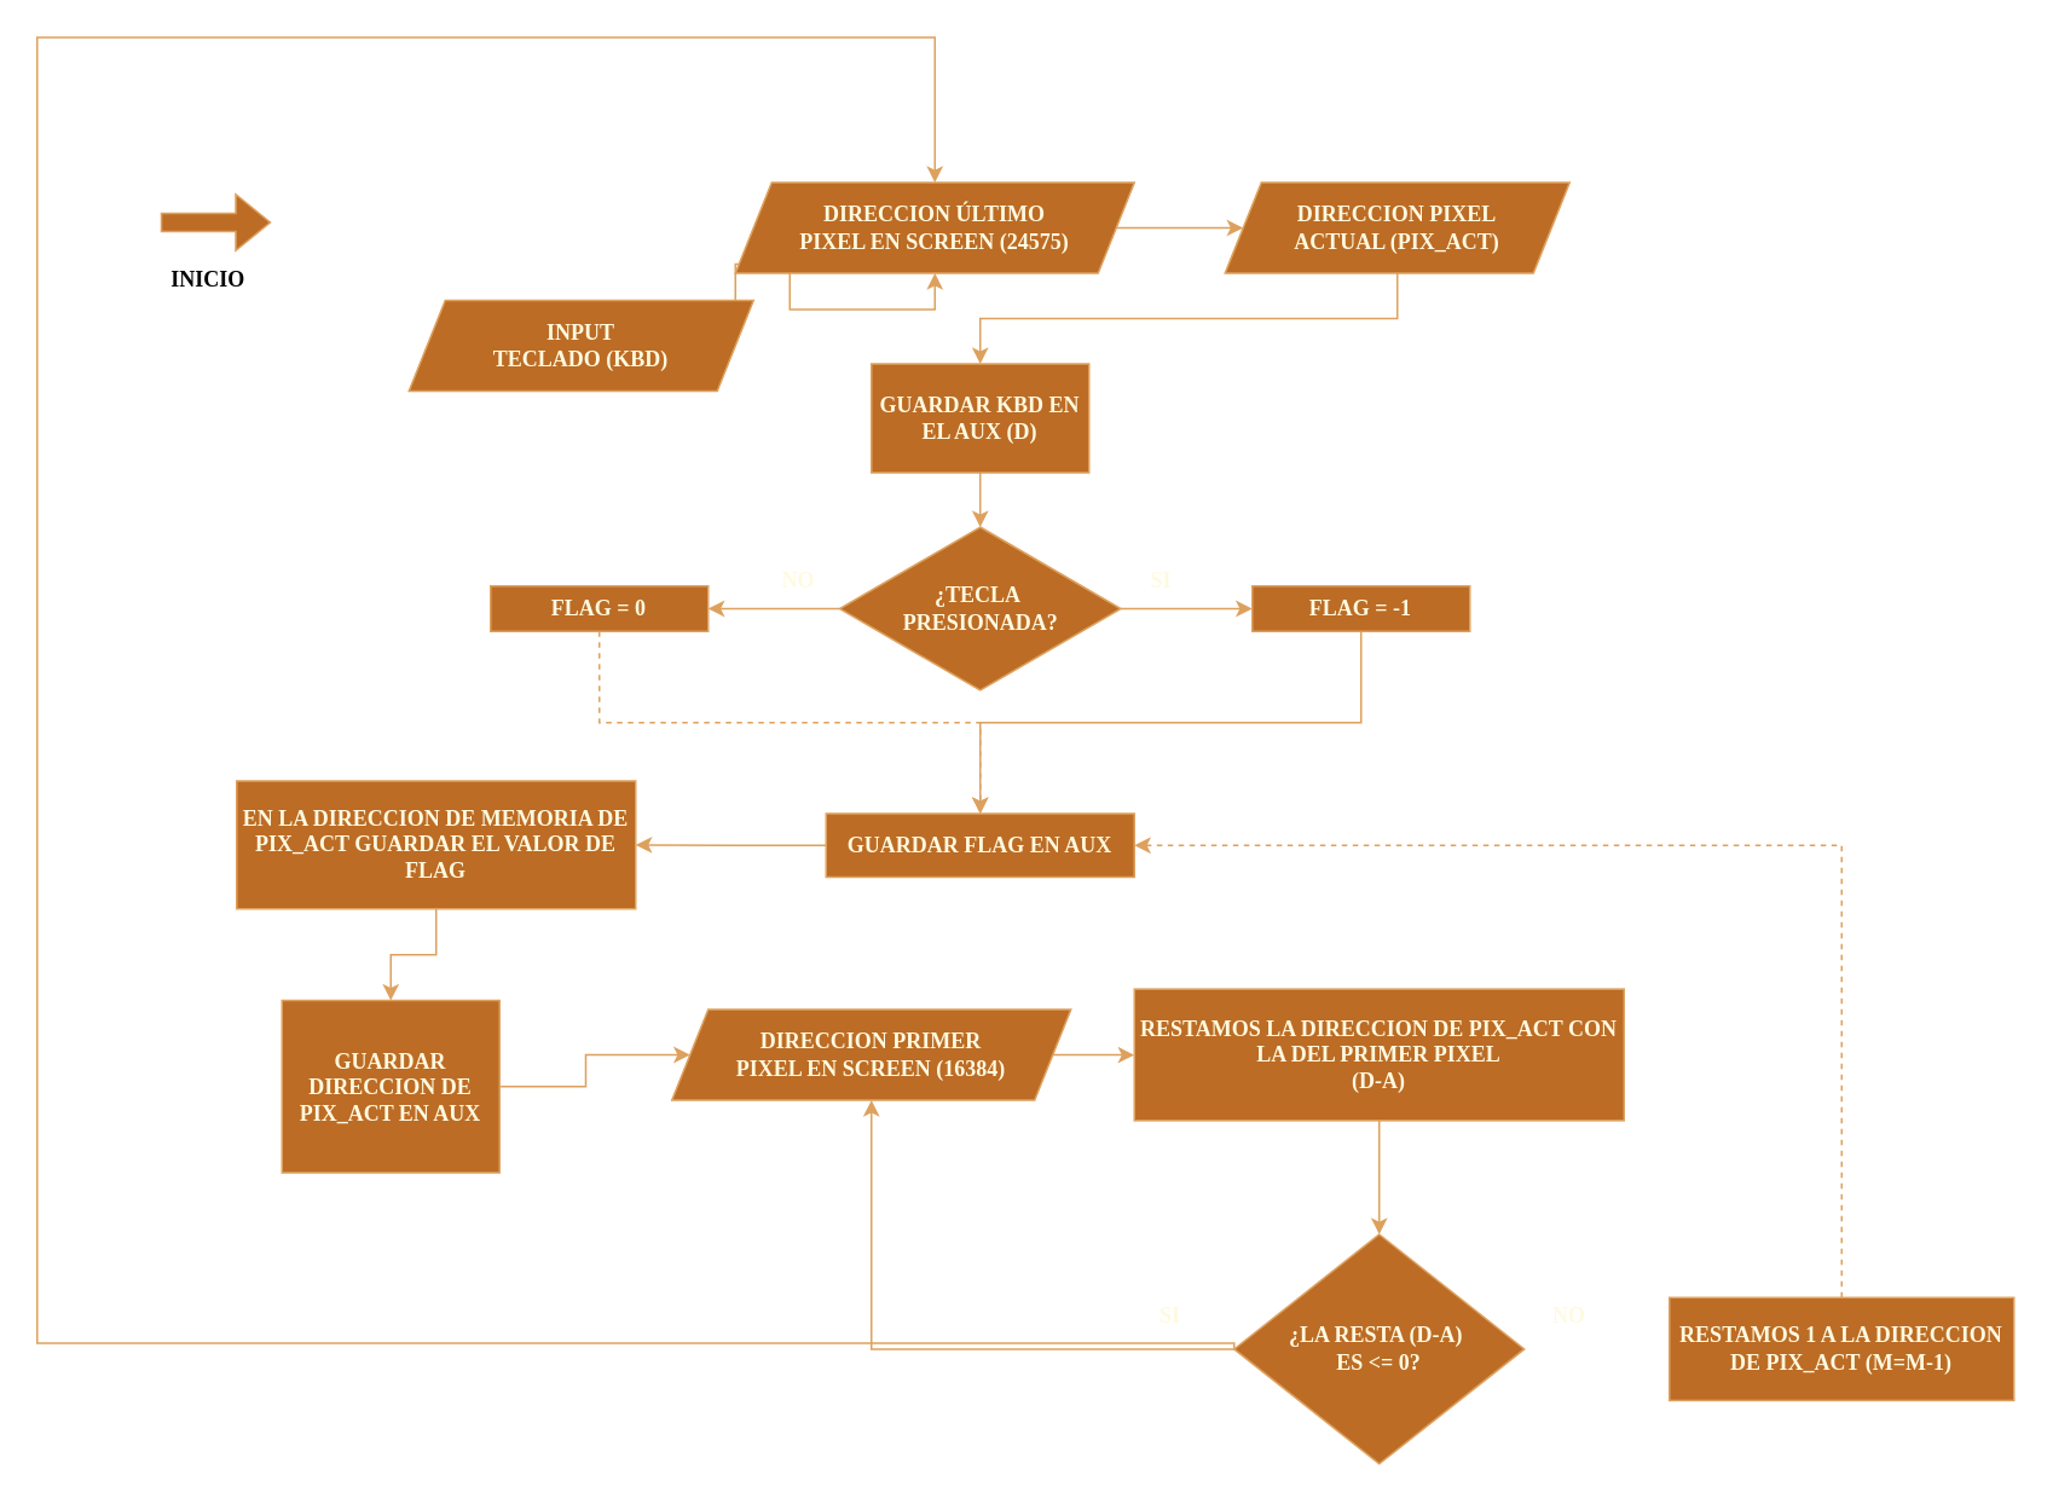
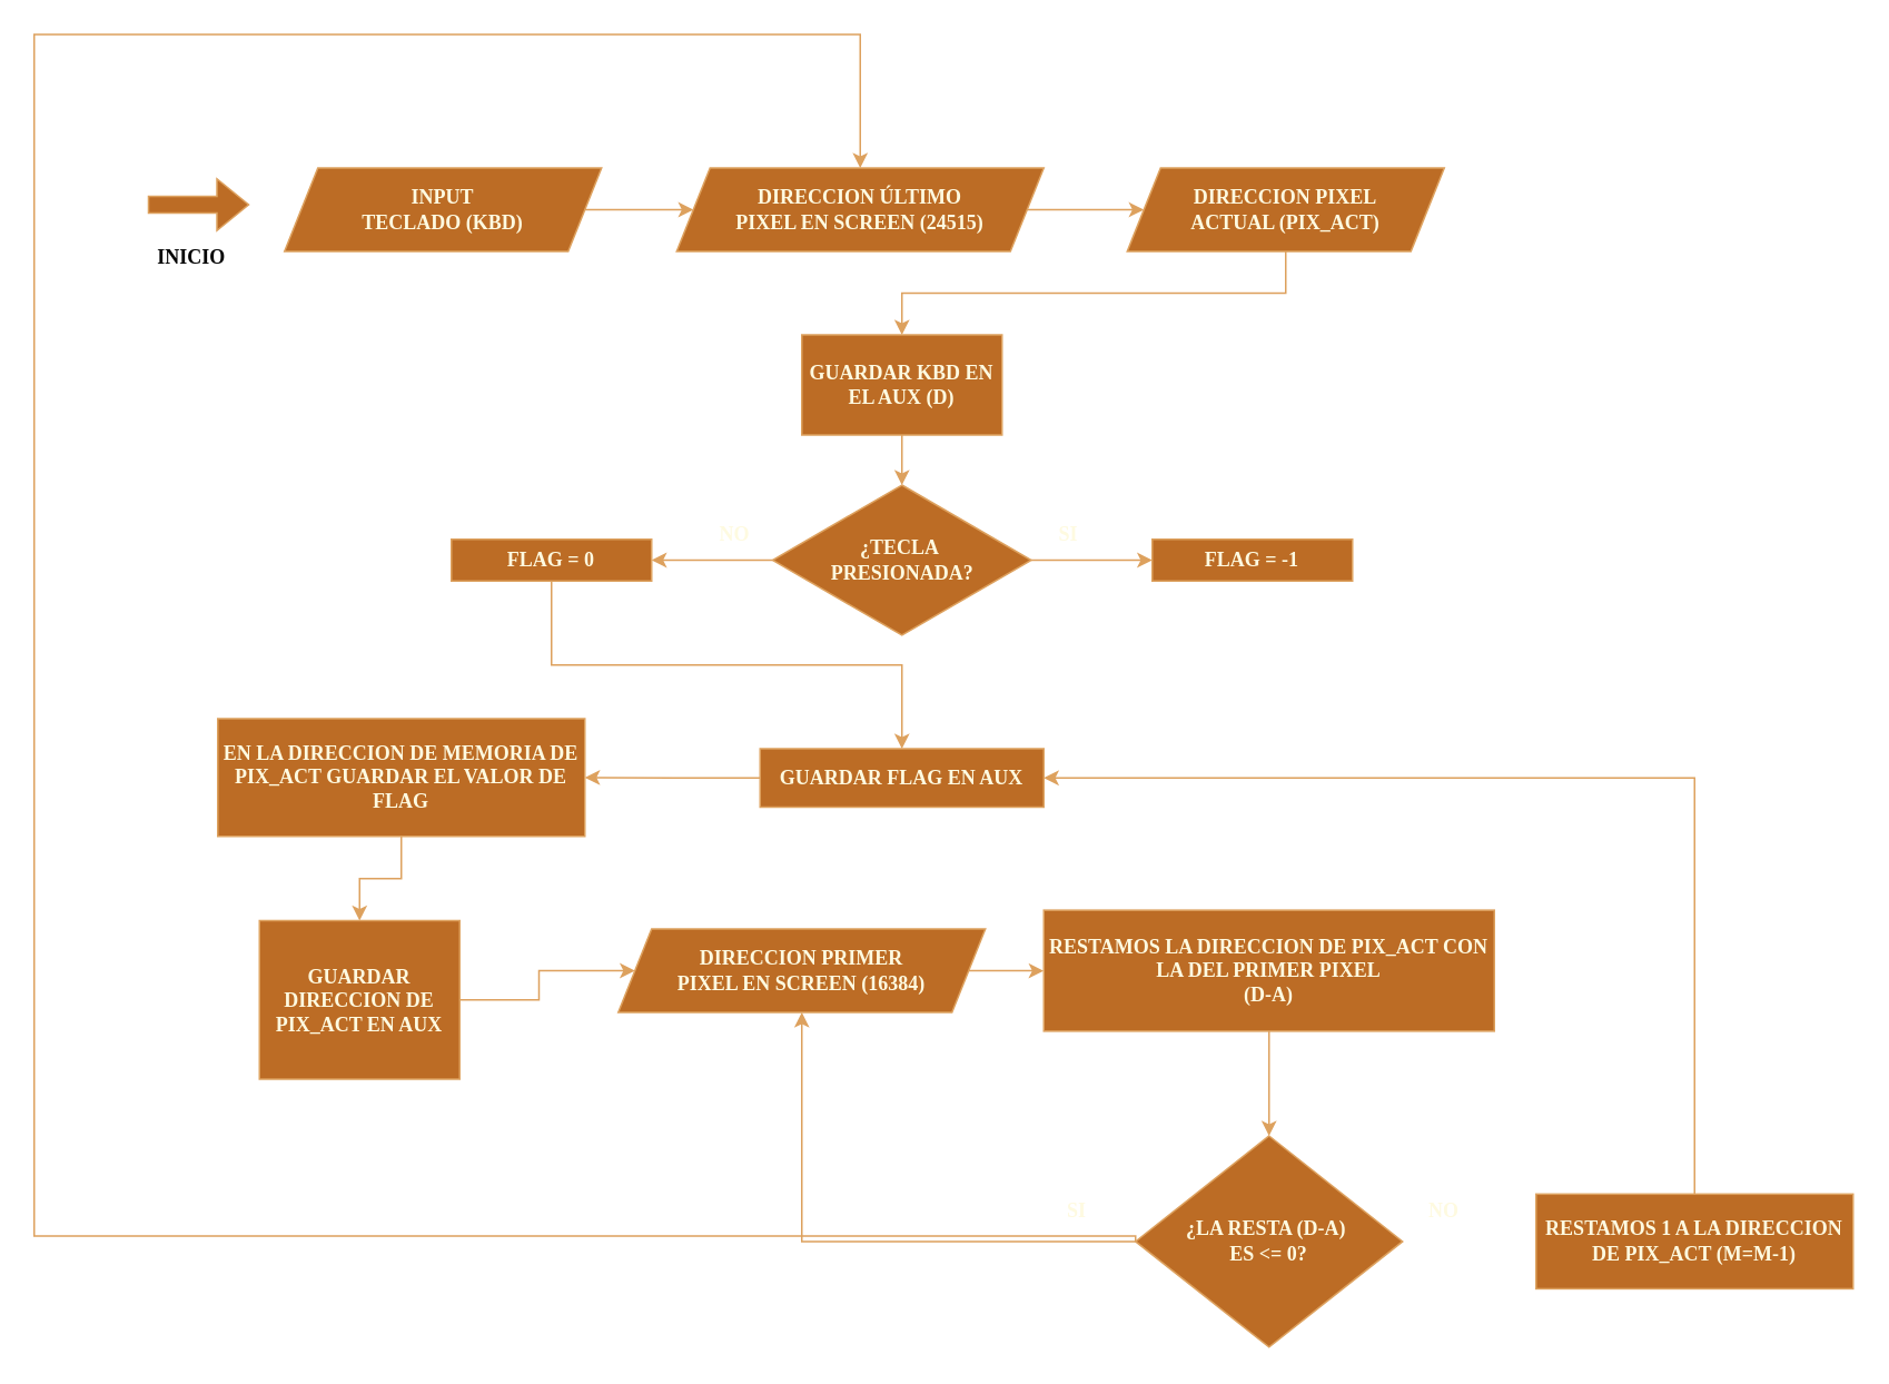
  <mxCell id="0" />
  <mxCell id="1" parent="0" />
  <mxCell id="2" style="edgeStyle=orthogonalEdgeStyle;rounded=0;orthogonalLoop=1;jettySize=auto;html=1;exitX=1;exitY=0.5;exitDx=0;exitDy=0;labelBackgroundColor=none;strokeColor=#DDA15E;fontColor=default;" edge="1" parent="1" source="3" target="5"><mxGeometry relative="1" as="geometry" /></mxCell>
- <mxCell id="3" value="INPUT&lt;div&gt;TECLADO (KBD)&lt;/div&gt;" style="shape=parallelogram;perimeter=parallelogramPerimeter;whiteSpace=wrap;html=1;fixedSize=1;fontStyle=1;fontFamily=Verdana;labelBackgroundColor=none;fillColor=#BC6C25;strokeColor=#DDA15E;fontColor=#FEFAE0;" vertex="1" parent="1"><mxGeometry x="225" y="165" width="190" height="50" as="geometry" /></mxCell>
+ <mxCell id="3" value="INPUT&lt;div&gt;TECLADO (KBD)&lt;/div&gt;" style="shape=parallelogram;perimeter=parallelogramPerimeter;whiteSpace=wrap;html=1;fixedSize=1;fontStyle=1;fontFamily=Verdana;labelBackgroundColor=none;fillColor=#BC6C25;strokeColor=#DDA15E;fontColor=#FEFAE0;" vertex="1" parent="1"><mxGeometry x="170" width="190" height="50" as="geometry" y="100" /></mxCell>
  <mxCell id="4" style="edgeStyle=orthogonalEdgeStyle;rounded=0;orthogonalLoop=1;jettySize=auto;html=1;exitX=1;exitY=0.5;exitDx=0;exitDy=0;entryX=0;entryY=0.5;entryDx=0;entryDy=0;labelBackgroundColor=none;strokeColor=#DDA15E;fontColor=default;" edge="1" parent="1" source="5" target="7"><mxGeometry relative="1" as="geometry" /></mxCell>
- <mxCell id="5" value="DIRECCION ÚLTIMO&lt;div&gt;PIXEL EN SCREEN (24575)&lt;/div&gt;" style="shape=parallelogram;perimeter=parallelogramPerimeter;whiteSpace=wrap;html=1;fixedSize=1;fontStyle=1;fontFamily=Verdana;labelBackgroundColor=none;fillColor=#BC6C25;strokeColor=#DDA15E;fontColor=#FEFAE0;" vertex="1" parent="1"><mxGeometry x="405" width="220" height="50" as="geometry" y="100" /></mxCell>
+ <mxCell id="5" value="DIRECCION ÚLTIMO&lt;div&gt;PIXEL EN SCREEN (24515)&lt;/div&gt;" style="shape=parallelogram;perimeter=parallelogramPerimeter;whiteSpace=wrap;html=1;fixedSize=1;fontStyle=1;fontFamily=Verdana;labelBackgroundColor=none;fillColor=#BC6C25;strokeColor=#DDA15E;fontColor=#FEFAE0;" vertex="1" parent="1"><mxGeometry x="405" width="220" height="50" as="geometry" y="100" /></mxCell>
  <mxCell id="6" value="" style="edgeStyle=orthogonalEdgeStyle;rounded=0;orthogonalLoop=1;jettySize=auto;html=1;exitX=0.5;exitY=1;exitDx=0;exitDy=0;labelBackgroundColor=none;strokeColor=#DDA15E;fontColor=default;" edge="1" parent="1" source="7" target="9"><mxGeometry relative="1" as="geometry" /></mxCell>
  <mxCell id="7" value="DIRECCION PIXEL&lt;div&gt;ACTUAL (PIX_ACT)&lt;/div&gt;" style="shape=parallelogram;perimeter=parallelogramPerimeter;whiteSpace=wrap;html=1;fixedSize=1;fontStyle=1;fontFamily=Verdana;labelBackgroundColor=none;fillColor=#BC6C25;strokeColor=#DDA15E;fontColor=#FEFAE0;" vertex="1" parent="1"><mxGeometry x="675" width="190" height="50" as="geometry" y="100" /></mxCell>
  <mxCell id="8" value="" style="edgeStyle=orthogonalEdgeStyle;rounded=0;orthogonalLoop=1;jettySize=auto;html=1;labelBackgroundColor=none;strokeColor=#DDA15E;fontColor=default;" edge="1" parent="1" source="9" target="12"><mxGeometry relative="1" as="geometry" /></mxCell>
  <mxCell id="9" value="GUARDAR KBD EN EL AUX (D)" style="whiteSpace=wrap;html=1;fontFamily=Verdana;fontStyle=1;labelBackgroundColor=none;fillColor=#BC6C25;strokeColor=#DDA15E;fontColor=#FEFAE0;" vertex="1" parent="1"><mxGeometry x="480" y="200" width="120" height="60" as="geometry" /></mxCell>
  <mxCell id="10" value="" style="edgeStyle=orthogonalEdgeStyle;rounded=0;orthogonalLoop=1;jettySize=auto;html=1;labelBackgroundColor=none;strokeColor=#DDA15E;fontColor=default;" edge="1" parent="1" source="12" target="14"><mxGeometry relative="1" as="geometry" /></mxCell>
  <mxCell id="11" value="" style="edgeStyle=orthogonalEdgeStyle;rounded=0;orthogonalLoop=1;jettySize=auto;html=1;labelBackgroundColor=none;strokeColor=#DDA15E;fontColor=default;" edge="1" parent="1" source="12" target="17"><mxGeometry relative="1" as="geometry" /></mxCell>
  <mxCell id="12" value="¿TECLA&amp;nbsp;&lt;div&gt;PRESIONADA?&lt;/div&gt;" style="rhombus;whiteSpace=wrap;html=1;fontFamily=Verdana;fontStyle=1;labelBackgroundColor=none;fillColor=#BC6C25;strokeColor=#DDA15E;fontColor=#FEFAE0;" vertex="1" parent="1"><mxGeometry x="462.5" y="290" width="155" height="90" as="geometry" /></mxCell>
- <mxCell id="13" style="edgeStyle=orthogonalEdgeStyle;rounded=0;orthogonalLoop=1;jettySize=auto;html=1;exitX=0.5;exitY=1;exitDx=0;exitDy=0;labelBackgroundColor=none;strokeColor=#DDA15E;fontColor=default;" edge="1" parent="1" source="14" target="20"><mxGeometry relative="1" as="geometry" /></mxCell>
  <mxCell id="14" value="FLAG = -1" style="whiteSpace=wrap;html=1;fontFamily=Verdana;fontStyle=1;labelBackgroundColor=none;fillColor=#BC6C25;strokeColor=#DDA15E;fontColor=#FEFAE0;" vertex="1" parent="1"><mxGeometry x="690" y="322.5" width="120" height="25" as="geometry" /></mxCell>
  <mxCell id="15" value="&lt;b&gt;&lt;font face=&quot;Verdana&quot;&gt;SI&lt;/font&gt;&lt;/b&gt;" style="text;strokeColor=none;align=center;fillColor=none;html=1;verticalAlign=middle;whiteSpace=wrap;rounded=0;labelBackgroundColor=none;fontColor=#FEFAE0;" vertex="1" parent="1"><mxGeometry x="610" y="305" width="60" height="30" as="geometry" /></mxCell>
- <mxCell id="16" style="edgeStyle=orthogonalEdgeStyle;rounded=0;orthogonalLoop=1;jettySize=auto;html=1;exitX=0.5;exitY=1;exitDx=0;exitDy=0;entryX=0.5;entryY=0;entryDx=0;entryDy=0;labelBackgroundColor=none;strokeColor=#DDA15E;fontColor=default;dashed=1;" edge="1" parent="1" source="17" target="20"><mxGeometry relative="1" as="geometry" /></mxCell>
+ <mxCell id="16" style="edgeStyle=orthogonalEdgeStyle;rounded=0;orthogonalLoop=1;jettySize=auto;html=1;exitX=0.5;exitY=1;exitDx=0;exitDy=0;entryX=0.5;entryY=0;entryDx=0;entryDy=0;labelBackgroundColor=none;strokeColor=#DDA15E;fontColor=default;" edge="1" parent="1" source="17" target="20"><mxGeometry relative="1" as="geometry" /></mxCell>
  <mxCell id="17" value="FLAG = 0" style="whiteSpace=wrap;html=1;fontFamily=Verdana;fontStyle=1;labelBackgroundColor=none;fillColor=#BC6C25;strokeColor=#DDA15E;fontColor=#FEFAE0;" vertex="1" parent="1"><mxGeometry x="270" y="322.5" width="120" height="25" as="geometry" /></mxCell>
  <mxCell id="18" value="&lt;b&gt;&lt;font face=&quot;Verdana&quot;&gt;NO&lt;/font&gt;&lt;/b&gt;" style="text;strokeColor=none;align=center;fillColor=none;html=1;verticalAlign=middle;whiteSpace=wrap;rounded=0;labelBackgroundColor=none;fontColor=#FEFAE0;" vertex="1" parent="1"><mxGeometry x="410" y="305" width="60" height="30" as="geometry" /></mxCell>
  <mxCell id="19" value="" style="edgeStyle=orthogonalEdgeStyle;rounded=0;orthogonalLoop=1;jettySize=auto;html=1;entryX=1;entryY=0.5;entryDx=0;entryDy=0;labelBackgroundColor=none;strokeColor=#DDA15E;fontColor=default;" edge="1" parent="1" source="20" target="22"><mxGeometry relative="1" as="geometry" /></mxCell>
  <mxCell id="20" value="GUARDAR FLAG EN AUX" style="whiteSpace=wrap;html=1;fontFamily=Verdana;fontStyle=1;labelBackgroundColor=none;fillColor=#BC6C25;strokeColor=#DDA15E;fontColor=#FEFAE0;" vertex="1" parent="1"><mxGeometry x="455" y="448" width="170" height="35" as="geometry" /></mxCell>
  <mxCell id="21" value="" style="edgeStyle=orthogonalEdgeStyle;rounded=0;orthogonalLoop=1;jettySize=auto;html=1;exitX=0.5;exitY=1;exitDx=0;exitDy=0;labelBackgroundColor=none;strokeColor=#DDA15E;fontColor=default;" edge="1" parent="1" source="22" target="24"><mxGeometry relative="1" as="geometry" /></mxCell>
  <mxCell id="22" value="EN LA DIRECCION DE MEMORIA DE PIX_ACT GUARDAR EL VALOR DE FLAG" style="whiteSpace=wrap;html=1;fontFamily=Verdana;fontStyle=1;labelBackgroundColor=none;fillColor=#BC6C25;strokeColor=#DDA15E;fontColor=#FEFAE0;" vertex="1" parent="1"><mxGeometry x="130" y="430" width="220" height="70.5" as="geometry" /></mxCell>
  <mxCell id="23" style="edgeStyle=orthogonalEdgeStyle;rounded=0;orthogonalLoop=1;jettySize=auto;html=1;exitX=1;exitY=0.5;exitDx=0;exitDy=0;entryX=0;entryY=0.5;entryDx=0;entryDy=0;labelBackgroundColor=none;strokeColor=#DDA15E;fontColor=default;" edge="1" parent="1" source="24" target="26"><mxGeometry relative="1" as="geometry" /></mxCell>
  <mxCell id="24" value="GUARDAR DIRECCION DE PIX_ACT EN AUX" style="whiteSpace=wrap;html=1;fontFamily=Verdana;fontStyle=1;labelBackgroundColor=none;fillColor=#BC6C25;strokeColor=#DDA15E;fontColor=#FEFAE0;" vertex="1" parent="1"><mxGeometry x="155" y="551" width="120" height="95" as="geometry" /></mxCell>
  <mxCell id="25" value="" style="edgeStyle=orthogonalEdgeStyle;rounded=0;orthogonalLoop=1;jettySize=auto;html=1;exitX=1;exitY=0.5;exitDx=0;exitDy=0;labelBackgroundColor=none;strokeColor=#DDA15E;fontColor=default;" edge="1" parent="1" source="26" target="28"><mxGeometry relative="1" as="geometry" /></mxCell>
  <mxCell id="26" value="DIRECCION PRIMER&lt;div&gt;PIXEL EN SCREEN (16384)&lt;/div&gt;" style="shape=parallelogram;perimeter=parallelogramPerimeter;whiteSpace=wrap;html=1;fixedSize=1;fontStyle=1;fontFamily=Verdana;labelBackgroundColor=none;fillColor=#BC6C25;strokeColor=#DDA15E;fontColor=#FEFAE0;" vertex="1" parent="1"><mxGeometry x="370" y="556" width="220" height="50" as="geometry" /></mxCell>
  <mxCell id="27" value="" style="edgeStyle=orthogonalEdgeStyle;rounded=0;orthogonalLoop=1;jettySize=auto;html=1;labelBackgroundColor=none;strokeColor=#DDA15E;fontColor=default;" edge="1" parent="1" source="28" target="31"><mxGeometry relative="1" as="geometry" /></mxCell>
  <mxCell id="28" value="RESTAMOS LA DIRECCION DE PIX_ACT CON LA DEL PRIMER PIXEL&lt;div&gt;(D-A)&lt;/div&gt;" style="whiteSpace=wrap;html=1;fontFamily=Verdana;fontStyle=1;labelBackgroundColor=none;fillColor=#BC6C25;strokeColor=#DDA15E;fontColor=#FEFAE0;" vertex="1" parent="1"><mxGeometry x="625" y="544.75" width="270" height="72.5" as="geometry" /></mxCell>
  <mxCell id="29" value="" style="edgeStyle=orthogonalEdgeStyle;rounded=0;orthogonalLoop=1;jettySize=auto;html=1;labelBackgroundColor=none;strokeColor=#DDA15E;fontColor=default;" edge="1" parent="1" source="31" target="26"><mxGeometry relative="1" as="geometry" /></mxCell>
  <mxCell id="30" style="edgeStyle=orthogonalEdgeStyle;rounded=0;orthogonalLoop=1;jettySize=auto;html=1;exitX=0;exitY=0.5;exitDx=0;exitDy=0;entryX=0.5;entryY=0;entryDx=0;entryDy=0;labelBackgroundColor=none;strokeColor=#DDA15E;fontColor=default;" edge="1" parent="1" source="31" target="5"><mxGeometry relative="1" as="geometry"><mxPoint x="540" y="20" as="targetPoint" /><Array as="points"><mxPoint x="680" y="740" /><mxPoint x="20" y="740" /><mxPoint x="20" y="20" /><mxPoint x="515" y="20" /></Array></mxGeometry></mxCell>
  <mxCell id="31" value="¿LA RESTA (D-A)&amp;nbsp;&lt;div&gt;ES &amp;lt;= 0?&lt;/div&gt;" style="rhombus;whiteSpace=wrap;html=1;fontFamily=Verdana;fontStyle=1;labelBackgroundColor=none;fillColor=#BC6C25;strokeColor=#DDA15E;fontColor=#FEFAE0;" vertex="1" parent="1"><mxGeometry x="680" y="680" width="160" height="126.5" as="geometry" /></mxCell>
  <mxCell id="32" value="&lt;b&gt;&lt;font face=&quot;Verdana&quot;&gt;NO&lt;/font&gt;&lt;/b&gt;" style="text;strokeColor=none;align=center;fillColor=none;html=1;verticalAlign=middle;whiteSpace=wrap;rounded=0;labelBackgroundColor=none;fontColor=#FEFAE0;" vertex="1" parent="1"><mxGeometry x="835" y="710" width="60" height="30" as="geometry" /></mxCell>
- <mxCell id="33" style="edgeStyle=orthogonalEdgeStyle;rounded=0;orthogonalLoop=1;jettySize=auto;html=1;exitX=0.5;exitY=0;exitDx=0;exitDy=0;entryX=1;entryY=0.5;entryDx=0;entryDy=0;labelBackgroundColor=none;strokeColor=#DDA15E;fontColor=default;dashed=1;" edge="1" parent="1" source="34" target="20"><mxGeometry relative="1" as="geometry"><mxPoint x="1015" y="450" as="targetPoint" /><Array as="points"><mxPoint x="1015" y="466" /></Array></mxGeometry></mxCell>
+ <mxCell id="33" style="edgeStyle=orthogonalEdgeStyle;rounded=0;orthogonalLoop=1;jettySize=auto;html=1;exitX=0.5;exitY=0;exitDx=0;exitDy=0;entryX=1;entryY=0.5;entryDx=0;entryDy=0;labelBackgroundColor=none;strokeColor=#DDA15E;fontColor=default;" edge="1" parent="1" source="34" target="20"><mxGeometry relative="1" as="geometry"><mxPoint x="1015" y="450" as="targetPoint" /><Array as="points"><mxPoint x="1015" y="466" /></Array></mxGeometry></mxCell>
  <mxCell id="34" value="RESTAMOS 1 A LA DIRECCION DE PIX_ACT (M=M-1)" style="whiteSpace=wrap;html=1;fontFamily=Verdana;fontStyle=1;labelBackgroundColor=none;fillColor=#BC6C25;strokeColor=#DDA15E;fontColor=#FEFAE0;" vertex="1" parent="1"><mxGeometry x="920" y="714.87" width="190" height="56.75" as="geometry" /></mxCell>
  <mxCell id="35" value="&lt;font face=&quot;Verdana&quot;&gt;&lt;b&gt;SI&lt;/b&gt;&lt;/font&gt;" style="text;strokeColor=none;align=center;fillColor=none;html=1;verticalAlign=middle;whiteSpace=wrap;rounded=0;labelBackgroundColor=none;fontColor=#FEFAE0;" vertex="1" parent="1"><mxGeometry x="615" y="710" width="60" height="30" as="geometry" /></mxCell>
  <mxCell id="36" value="" style="shape=flexArrow;endArrow=classic;html=1;rounded=0;strokeColor=#DDA15E;fontColor=#FEFAE0;fillColor=#BC6C25;" edge="1" parent="1"><mxGeometry width="50" height="50" relative="1" as="geometry"><mxPoint x="88" y="122" as="sourcePoint" /><mxPoint x="149" y="122" as="targetPoint" /></mxGeometry></mxCell>
  <mxCell id="37" value="&lt;font&gt;INICIO&lt;/font&gt;" style="text;html=1;align=center;verticalAlign=middle;resizable=0;points=[];autosize=1;strokeColor=none;fillColor=none;fontColor=#000000;fontStyle=1;fontFamily=Verdana;" vertex="1" parent="1"><mxGeometry x="84" y="141" width="60" height="26" as="geometry" /></mxCell>
